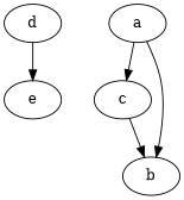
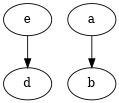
  digraph {
    d
    e
-   c
    b
    a
-   d -> e
-   c -> b
-   a -> c
+   e -> d
    a -> b
  }
